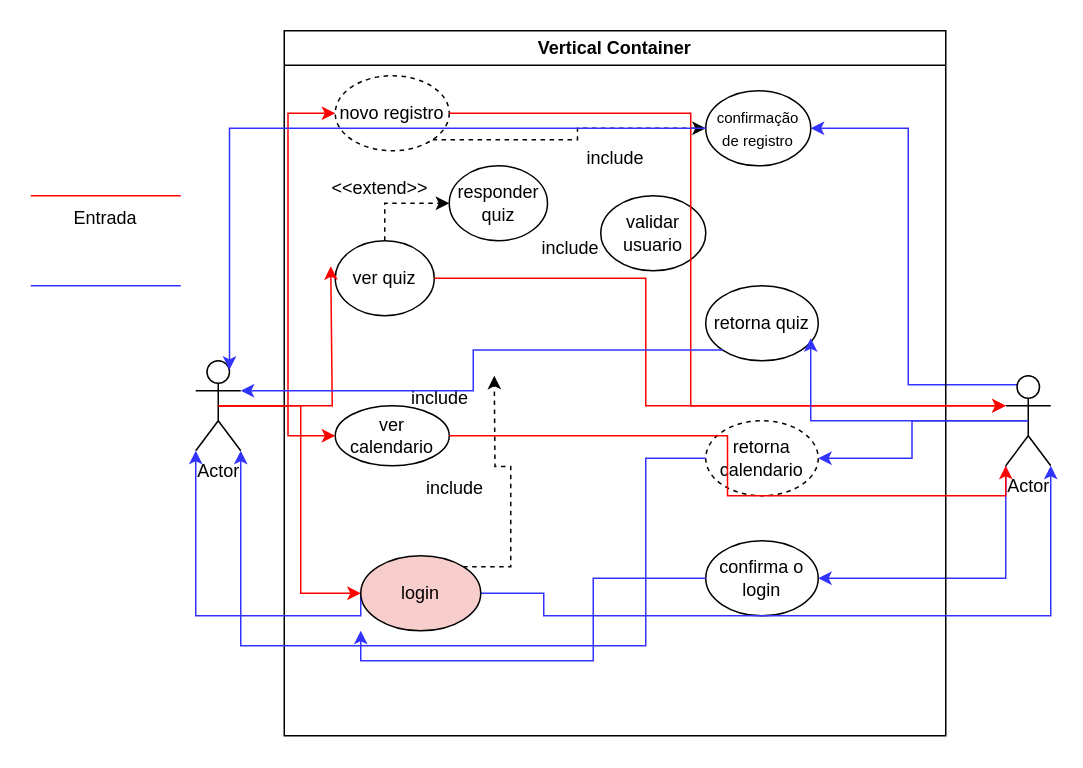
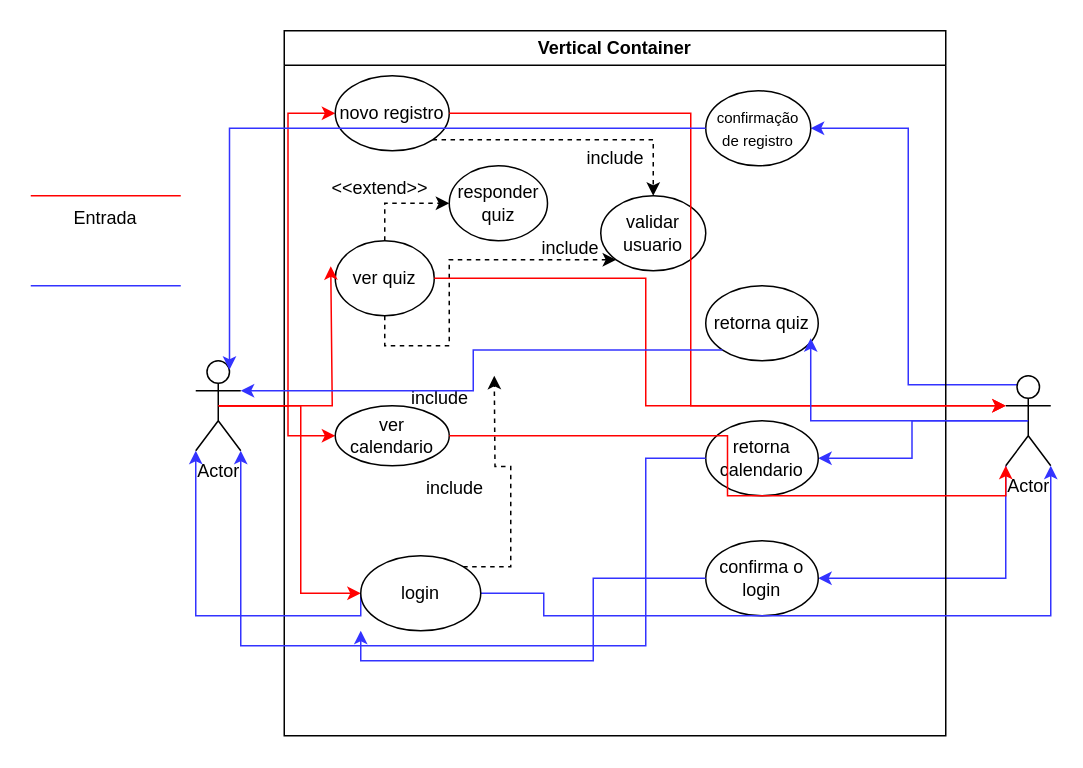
  <mxCell id="0" />
  <mxCell id="1" parent="0" />
  <mxCell id="2" style="edgeStyle=orthogonalEdgeStyle;rounded=0;orthogonalLoop=1;jettySize=auto;html=1;exitX=0.5;exitY=0.5;exitDx=0;exitDy=0;exitPerimeter=0;entryX=0;entryY=0.5;entryDx=0;entryDy=0;strokeColor=#FF0000;" edge="1" parent="1" source="5" target="12"><mxGeometry relative="1" as="geometry" /></mxCell>
  <mxCell id="3" style="edgeStyle=orthogonalEdgeStyle;rounded=0;orthogonalLoop=1;jettySize=auto;html=1;exitX=0.5;exitY=0.5;exitDx=0;exitDy=0;exitPerimeter=0;entryX=0;entryY=0.5;entryDx=0;entryDy=0;fillColor=#FF0000;strokeColor=#FF0000;" edge="1" parent="1" source="5" target="15"><mxGeometry relative="1" as="geometry" /></mxCell>
  <mxCell id="4" style="edgeStyle=orthogonalEdgeStyle;rounded=0;orthogonalLoop=1;jettySize=auto;html=1;exitX=0.5;exitY=0.5;exitDx=0;exitDy=0;exitPerimeter=0;entryX=0;entryY=0.5;entryDx=0;entryDy=0;strokeColor=#FF0000;" edge="1" parent="1" source="5" target="42"><mxGeometry relative="1" as="geometry" /></mxCell>
  <mxCell id="5" value="Actor" style="shape=umlActor;verticalLabelPosition=bottom;verticalAlign=top;html=1;outlineConnect=0;" vertex="1" parent="1"><mxGeometry x="130" y="240" width="30" height="60" as="geometry" /></mxCell>
  <mxCell id="6" style="edgeStyle=orthogonalEdgeStyle;rounded=0;orthogonalLoop=1;jettySize=auto;html=1;exitX=0.25;exitY=0.1;exitDx=0;exitDy=0;exitPerimeter=0;entryX=1;entryY=0.5;entryDx=0;entryDy=0;strokeColor=#3333FF;" edge="1" parent="1" source="9" target="16"><mxGeometry relative="1" as="geometry" /></mxCell>
  <mxCell id="7" style="edgeStyle=orthogonalEdgeStyle;rounded=0;orthogonalLoop=1;jettySize=auto;html=1;exitX=0.5;exitY=0.5;exitDx=0;exitDy=0;exitPerimeter=0;entryX=1;entryY=0.5;entryDx=0;entryDy=0;strokeColor=#3333FF;" edge="1" parent="1" source="9" target="18"><mxGeometry relative="1" as="geometry" /></mxCell>
  <mxCell id="8" style="edgeStyle=orthogonalEdgeStyle;rounded=0;orthogonalLoop=1;jettySize=auto;html=1;exitX=0;exitY=1;exitDx=0;exitDy=0;exitPerimeter=0;entryX=1;entryY=0.5;entryDx=0;entryDy=0;strokeColor=#3333FF;" edge="1" parent="1" source="9" target="21"><mxGeometry relative="1" as="geometry" /></mxCell>
  <mxCell id="9" value="Actor" style="shape=umlActor;verticalLabelPosition=bottom;verticalAlign=top;html=1;outlineConnect=0;" vertex="1" parent="1"><mxGeometry x="670" y="250" width="30" height="60" as="geometry" /></mxCell>
  <mxCell id="10" value="Vertical Container" style="swimlane;whiteSpace=wrap;html=1;" vertex="1" parent="1"><mxGeometry x="189" y="20" width="441" height="470" as="geometry" /></mxCell>
- <mxCell id="11" style="edgeStyle=orthogonalEdgeStyle;rounded=0;orthogonalLoop=1;jettySize=auto;html=1;exitX=1;exitY=1;exitDx=0;exitDy=0;dashed=1;" edge="1" parent="10" source="12" target="16"><mxGeometry relative="1" as="geometry" /></mxCell>
- <mxCell id="12" value="novo registro" style="ellipse;whiteSpace=wrap;html=1;dashed=1;" vertex="1" parent="10"><mxGeometry x="34" y="30" width="76" height="50" as="geometry" /></mxCell>
+ <mxCell id="11" style="edgeStyle=orthogonalEdgeStyle;rounded=0;orthogonalLoop=1;jettySize=auto;html=1;exitX=1;exitY=1;exitDx=0;exitDy=0;entryX=0.5;entryY=0;entryDx=0;entryDy=0;dashed=1;" edge="1" parent="10" source="12" target="20"><mxGeometry relative="1" as="geometry" /></mxCell>
+ <mxCell id="12" value="novo registro" style="ellipse;whiteSpace=wrap;html=1;" vertex="1" parent="10"><mxGeometry x="34" y="30" width="76" height="50" as="geometry" /></mxCell>
  <mxCell id="13" style="edgeStyle=orthogonalEdgeStyle;rounded=0;orthogonalLoop=1;jettySize=auto;html=1;exitX=0.5;exitY=0;exitDx=0;exitDy=0;dashed=1;" edge="1" parent="10" source="14" target="27"><mxGeometry relative="1" as="geometry" /></mxCell>
  <mxCell id="14" value="ver quiz" style="ellipse;whiteSpace=wrap;html=1;" vertex="1" parent="10"><mxGeometry x="34" y="140" width="66" height="50" as="geometry" /></mxCell>
  <mxCell id="15" value="ver calendario" style="ellipse;whiteSpace=wrap;html=1;" vertex="1" parent="10"><mxGeometry x="34" y="250" width="76" height="40" as="geometry" /></mxCell>
  <mxCell id="16" value="&lt;font style=&quot;font-size: 10px;&quot;&gt;confirmação de registro&lt;/font&gt;" style="ellipse;whiteSpace=wrap;html=1;" vertex="1" parent="10"><mxGeometry x="281" y="40" width="70" height="50" as="geometry" /></mxCell>
  <mxCell id="17" value="retorna quiz" style="ellipse;whiteSpace=wrap;html=1;" vertex="1" parent="10"><mxGeometry x="281" y="170" width="75" height="50" as="geometry" /></mxCell>
- <mxCell id="18" value="retorna calendario" style="ellipse;whiteSpace=wrap;html=1;dashed=1;" vertex="1" parent="10"><mxGeometry x="281" y="260" width="75" height="50" as="geometry" /></mxCell>
+ <mxCell id="18" value="retorna calendario" style="ellipse;whiteSpace=wrap;html=1;" vertex="1" parent="10"><mxGeometry x="281" y="260" width="75" height="50" as="geometry" /></mxCell>
  <mxCell id="19" style="edgeStyle=orthogonalEdgeStyle;rounded=0;orthogonalLoop=1;jettySize=auto;html=1;exitX=1;exitY=0;exitDx=0;exitDy=0;dashed=1;" edge="1" parent="10" source="42"><mxGeometry relative="1" as="geometry"><mxPoint x="140" y="230" as="targetPoint" /></mxGeometry></mxCell>
  <mxCell id="20" value="validar usuario" style="ellipse;whiteSpace=wrap;html=1;" vertex="1" parent="10"><mxGeometry x="211" y="110" width="70" height="50" as="geometry" /></mxCell>
  <mxCell id="21" value="confirma o login" style="ellipse;whiteSpace=wrap;html=1;" vertex="1" parent="10"><mxGeometry x="281" y="340" width="75" height="50" as="geometry" /></mxCell>
  <mxCell id="22" value="include" style="text;html=1;align=center;verticalAlign=middle;whiteSpace=wrap;rounded=0;" vertex="1" parent="10"><mxGeometry x="190.5" y="70" width="60" height="30" as="geometry" /></mxCell>
+ <mxCell id="23" value="" style="edgeStyle=orthogonalEdgeStyle;rounded=0;orthogonalLoop=1;jettySize=auto;html=1;exitX=0.5;exitY=1;exitDx=0;exitDy=0;entryX=0;entryY=1;entryDx=0;entryDy=0;dashed=1;" edge="1" parent="10" source="14" target="20"><mxGeometry relative="1" as="geometry"><mxPoint x="347" y="330" as="sourcePoint" /><mxPoint x="383" y="352" as="targetPoint" /><Array as="points"><mxPoint x="67" y="210" /><mxPoint x="110" y="210" /></Array></mxGeometry></mxCell>
  <mxCell id="24" value="include" style="text;html=1;align=center;verticalAlign=middle;whiteSpace=wrap;rounded=0;" vertex="1" parent="10"><mxGeometry x="161" y="130" width="60" height="30" as="geometry" /></mxCell>
  <mxCell id="25" value="include" style="text;html=1;align=center;verticalAlign=middle;whiteSpace=wrap;rounded=0;" vertex="1" parent="10"><mxGeometry x="74" y="230" width="60" height="30" as="geometry" /></mxCell>
  <mxCell id="26" value="include" style="text;html=1;align=center;verticalAlign=middle;whiteSpace=wrap;rounded=0;" vertex="1" parent="10"><mxGeometry x="84" y="290" width="60" height="30" as="geometry" /></mxCell>
  <mxCell id="27" value="responder quiz" style="ellipse;whiteSpace=wrap;html=1;" vertex="1" parent="10"><mxGeometry x="110" y="90" width="65.5" height="50" as="geometry" /></mxCell>
  <mxCell id="28" value="&amp;lt;&amp;lt;extend&amp;gt;&amp;gt;" style="text;html=1;align=center;verticalAlign=middle;whiteSpace=wrap;rounded=0;" vertex="1" parent="10"><mxGeometry x="34" y="90" width="60" height="30" as="geometry" /></mxCell>
  <mxCell id="29" style="edgeStyle=orthogonalEdgeStyle;rounded=0;orthogonalLoop=1;jettySize=auto;html=1;exitX=0.5;exitY=0.5;exitDx=0;exitDy=0;exitPerimeter=0;strokeColor=#FF0000;" edge="1" parent="1" source="5"><mxGeometry relative="1" as="geometry"><mxPoint x="220" y="177" as="targetPoint" /><Array as="points"><mxPoint x="221" y="270" /></Array></mxGeometry></mxCell>
  <mxCell id="30" style="edgeStyle=orthogonalEdgeStyle;rounded=0;orthogonalLoop=1;jettySize=auto;html=1;entryX=0;entryY=0.333;entryDx=0;entryDy=0;entryPerimeter=0;fillColor=#FF0000;strokeColor=#FF0000;" edge="1" parent="1" source="12" target="9"><mxGeometry relative="1" as="geometry"><Array as="points"><mxPoint x="460" y="75" /><mxPoint x="460" y="270" /></Array></mxGeometry></mxCell>
  <mxCell id="31" style="edgeStyle=orthogonalEdgeStyle;rounded=0;orthogonalLoop=1;jettySize=auto;html=1;entryX=0;entryY=0.333;entryDx=0;entryDy=0;entryPerimeter=0;strokeColor=#FF0000;" edge="1" parent="1" source="14" target="9"><mxGeometry relative="1" as="geometry"><Array as="points"><mxPoint x="430" y="185" /><mxPoint x="430" y="270" /></Array></mxGeometry></mxCell>
  <mxCell id="32" style="edgeStyle=orthogonalEdgeStyle;rounded=0;orthogonalLoop=1;jettySize=auto;html=1;entryX=0;entryY=1;entryDx=0;entryDy=0;entryPerimeter=0;fillColor=#FF0000;strokeColor=#FF0000;" edge="1" parent="1" source="15" target="9"><mxGeometry relative="1" as="geometry" /></mxCell>
  <mxCell id="33" style="edgeStyle=orthogonalEdgeStyle;rounded=0;orthogonalLoop=1;jettySize=auto;html=1;exitX=0;exitY=0.5;exitDx=0;exitDy=0;entryX=0.75;entryY=0.1;entryDx=0;entryDy=0;entryPerimeter=0;fillColor=#3333FF;strokeColor=#3333FF;" edge="1" parent="1" source="16" target="5"><mxGeometry relative="1" as="geometry" /></mxCell>
  <mxCell id="34" value="" style="endArrow=none;html=1;rounded=0;strokeColor=#FF0000;" edge="1" parent="1"><mxGeometry width="50" height="50" relative="1" as="geometry"><mxPoint x="20" y="130" as="sourcePoint" /><mxPoint x="120" y="130" as="targetPoint" /></mxGeometry></mxCell>
  <mxCell id="35" value="Entrada" style="text;html=1;align=center;verticalAlign=middle;whiteSpace=wrap;rounded=0;" vertex="1" parent="1"><mxGeometry x="40" y="130" width="60" height="30" as="geometry" /></mxCell>
  <mxCell id="36" value="" style="endArrow=none;html=1;rounded=0;strokeColor=#3333FF;" edge="1" parent="1"><mxGeometry width="50" height="50" relative="1" as="geometry"><mxPoint x="20" y="190" as="sourcePoint" /><mxPoint x="120" y="190" as="targetPoint" /></mxGeometry></mxCell>
  <mxCell id="37" style="edgeStyle=orthogonalEdgeStyle;rounded=0;orthogonalLoop=1;jettySize=auto;html=1;exitX=1;exitY=0.5;exitDx=0;exitDy=0;entryX=1;entryY=1;entryDx=0;entryDy=0;entryPerimeter=0;strokeColor=#3333FF;" edge="1" parent="1" source="42" target="9"><mxGeometry relative="1" as="geometry"><Array as="points"><mxPoint x="362" y="410" /><mxPoint x="700" y="410" /></Array></mxGeometry></mxCell>
  <mxCell id="38" style="edgeStyle=orthogonalEdgeStyle;rounded=0;orthogonalLoop=1;jettySize=auto;html=1;exitX=0.5;exitY=0.5;exitDx=0;exitDy=0;exitPerimeter=0;entryX=0.933;entryY=0.7;entryDx=0;entryDy=0;entryPerimeter=0;strokeColor=#3333FF;" edge="1" parent="1" source="9" target="17"><mxGeometry relative="1" as="geometry" /></mxCell>
  <mxCell id="39" style="edgeStyle=orthogonalEdgeStyle;rounded=0;orthogonalLoop=1;jettySize=auto;html=1;exitX=0;exitY=1;exitDx=0;exitDy=0;entryX=1;entryY=0.333;entryDx=0;entryDy=0;entryPerimeter=0;strokeColor=#3333FF;" edge="1" parent="1" source="17" target="5"><mxGeometry relative="1" as="geometry" /></mxCell>
  <mxCell id="40" style="edgeStyle=orthogonalEdgeStyle;rounded=0;orthogonalLoop=1;jettySize=auto;html=1;exitX=0;exitY=0.5;exitDx=0;exitDy=0;entryX=1;entryY=1;entryDx=0;entryDy=0;entryPerimeter=0;strokeColor=#3333FF;" edge="1" parent="1" source="18" target="5"><mxGeometry relative="1" as="geometry"><Array as="points"><mxPoint x="430" y="430" /><mxPoint x="160" y="430" /></Array></mxGeometry></mxCell>
  <mxCell id="41" style="edgeStyle=orthogonalEdgeStyle;rounded=0;orthogonalLoop=1;jettySize=auto;html=1;exitX=0;exitY=0.5;exitDx=0;exitDy=0;entryX=0;entryY=1;entryDx=0;entryDy=0;entryPerimeter=0;strokeColor=#3333FF;" edge="1" parent="1" source="42" target="5"><mxGeometry relative="1" as="geometry"><Array as="points"><mxPoint x="240" y="410" /><mxPoint x="130" y="410" /></Array></mxGeometry></mxCell>
- <mxCell id="42" value="login" style="ellipse;whiteSpace=wrap;html=1;fillColor=#f8cecc;" vertex="1" parent="1"><mxGeometry x="240" y="370" width="80" height="50" as="geometry" /></mxCell>
+ <mxCell id="42" value="login" style="ellipse;whiteSpace=wrap;html=1;" vertex="1" parent="1"><mxGeometry x="240" y="370" width="80" height="50" as="geometry" /></mxCell>
  <mxCell id="43" value="" style="edgeStyle=orthogonalEdgeStyle;rounded=0;orthogonalLoop=1;jettySize=auto;html=1;exitX=0;exitY=0.5;exitDx=0;exitDy=0;entryX=0;entryY=1;entryDx=0;entryDy=0;entryPerimeter=0;strokeColor=#3333FF;" edge="1" parent="1" source="21" target="42"><mxGeometry relative="1" as="geometry"><mxPoint x="470" y="385" as="sourcePoint" /><mxPoint x="130" y="300" as="targetPoint" /></mxGeometry></mxCell>
